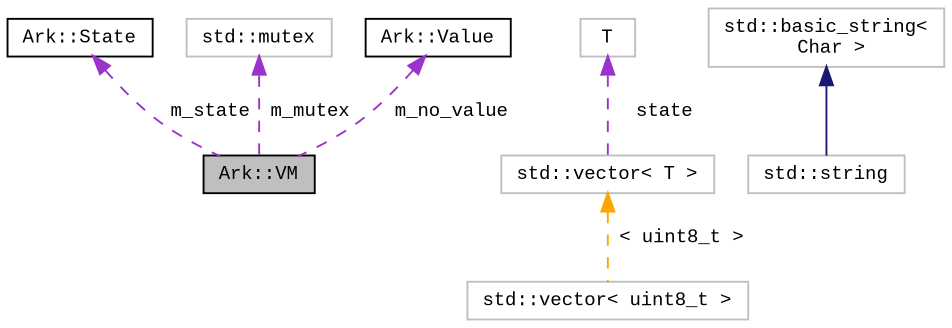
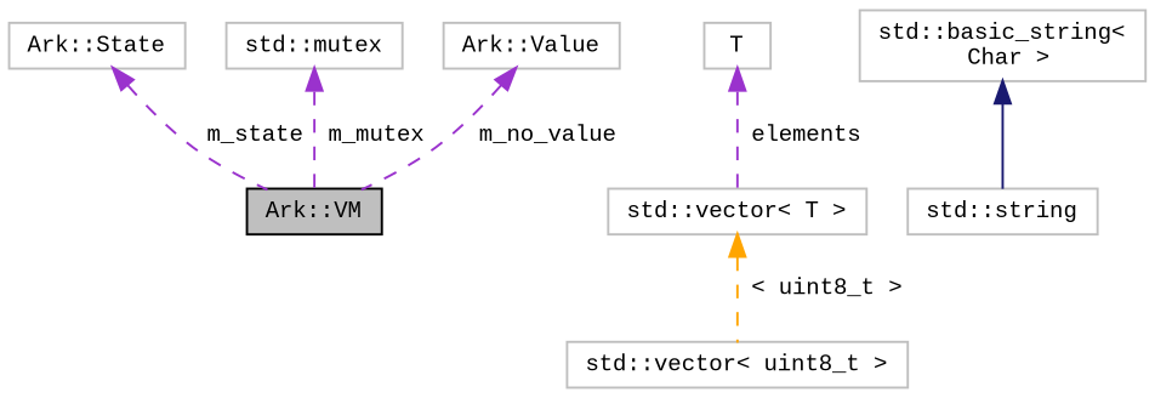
  digraph {
    fontname="Liberation Mono"
    node [color=grey75 fillcolor=white fontname="Liberation Mono" fontsize=10 shape=record style=filled]
    edge [color=darkorchid3 dir=back fontname="Liberation Mono" fontsize=10 labelfontname=Helvetica labelfontsize=10 style=dashed]
    n1 [color=black fillcolor=grey75 fontcolor=black height=0.2 label="Ark::VM" width=0.4]
-   n2 [color=black height=0.2 label="Ark::State" width=0.4]
+   n2 [height=0.2 label="Ark::State" width=0.4]
    n3 [height=0.2 label="std::vector\< uint8_t \>" width=0.4]
    n4 [height=0.2 label="std::vector\< T \>" width=0.4]
    n5 [height=0.2 label=T width=0.4]
    n6 [height=0.2 label="std::string" width=0.4]
    n7 [height=0.2 label="std::basic_string\<\l Char \>" width=0.4]
    n8 [height=0.2 label="std::mutex" width=0.4]
-   n9 [color=black height=0.2 label="Ark::Value" width=0.4]
+   n9 [height=0.2 label="Ark::Value" width=0.4]
    n2 -> n1 [label=" m_state"]
    n4 -> n3 [color=orange label=" \< uint8_t \>"]
-   n5 -> n4 [label=" state"]
+   n5 -> n4 [label=" elements"]
    n7 -> n6 [color=midnightblue style=solid]
    n8 -> n1 [label=" m_mutex"]
    n9 -> n1 [label=" m_no_value"]
  }
